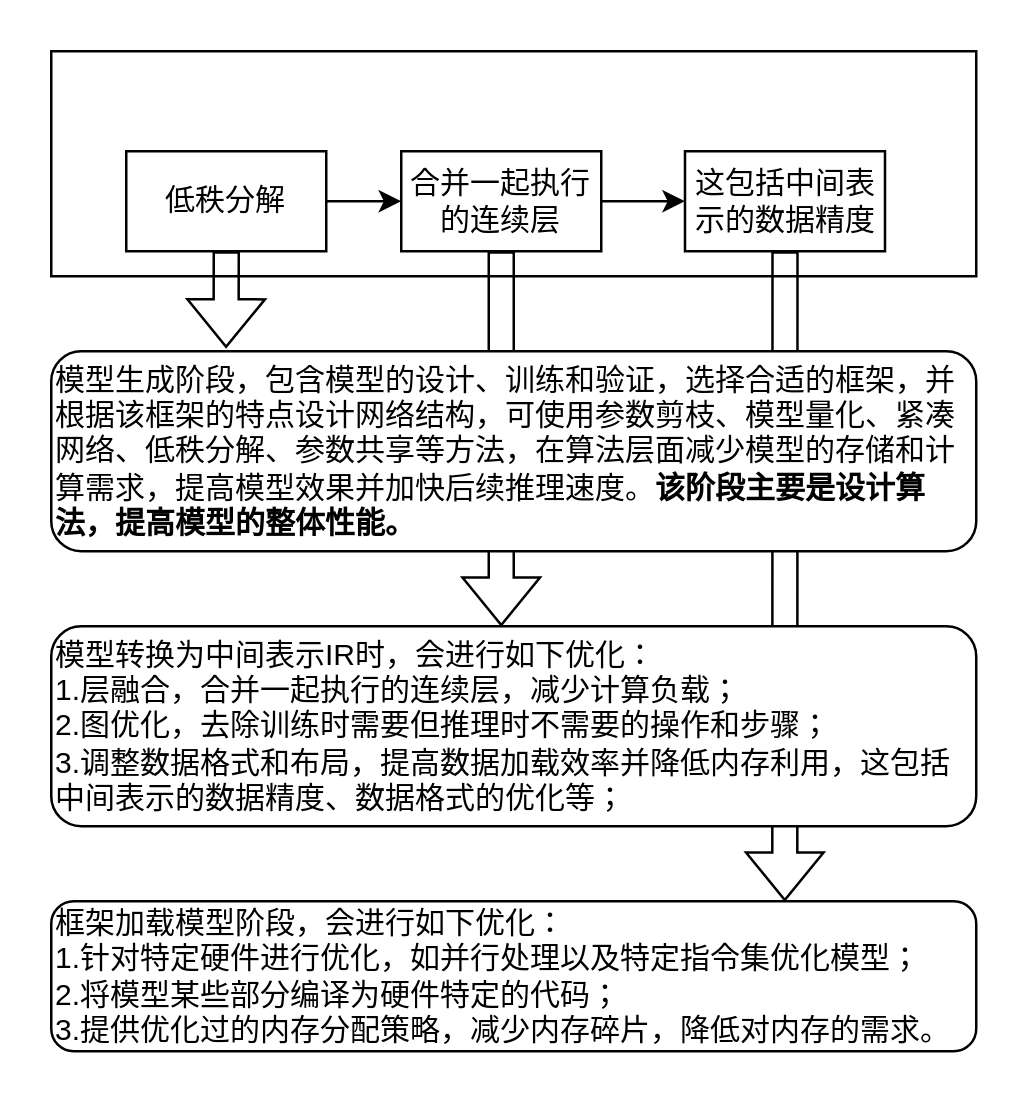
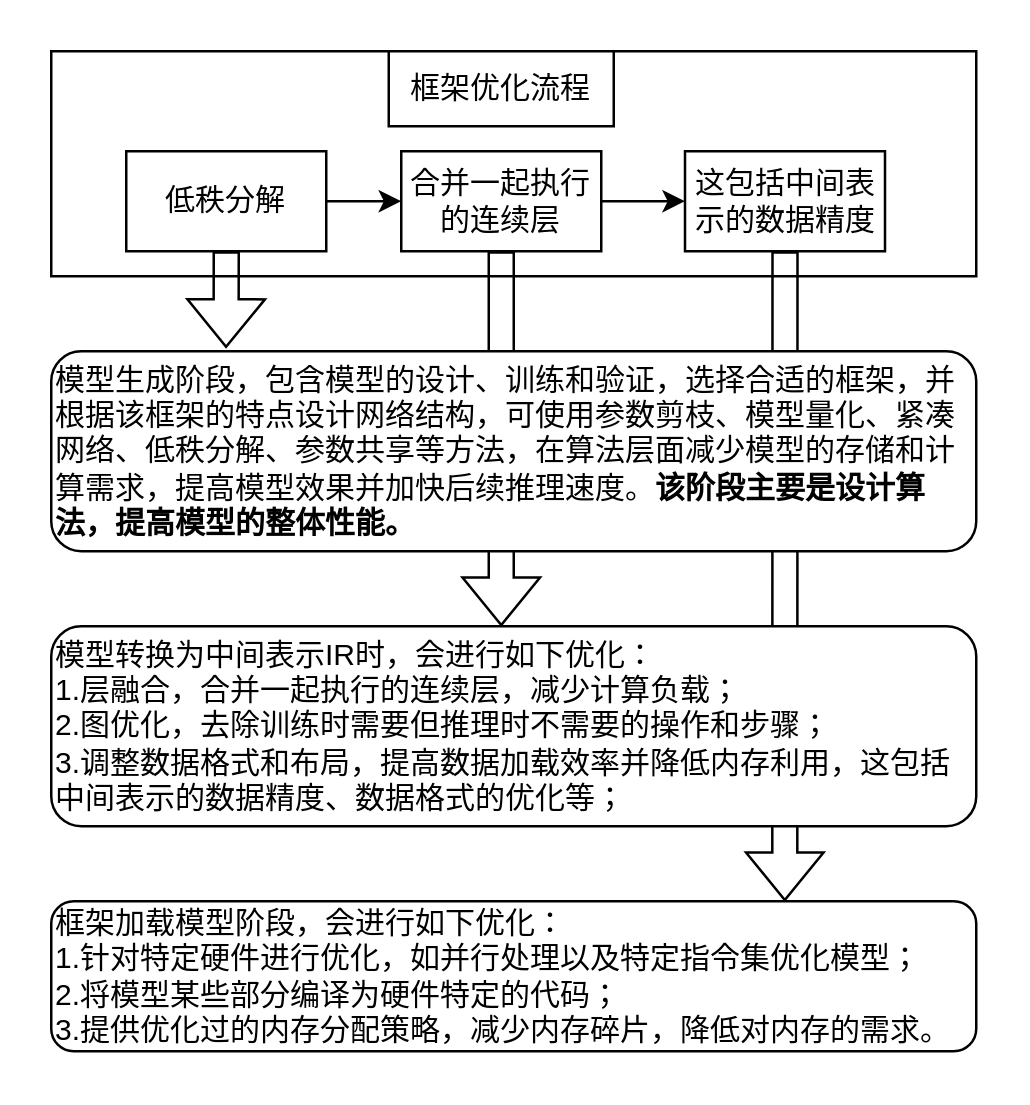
  <mxCell id="0" />
  <mxCell id="1" parent="0" />
  <mxCell id="2" value="" style="rounded=0;whiteSpace=wrap;html=1;" parent="1" vertex="1"><mxGeometry x="20" y="20" width="370" height="90" as="geometry" /></mxCell>
  <mxCell id="3" value="" style="shape=flexArrow;endArrow=classic;html=1;rounded=0;exitX=0.5;exitY=1;exitDx=0;exitDy=0;entryX=0.793;entryY=0;entryDx=0;entryDy=0;entryPerimeter=0;" parent="1" source="7" target="14" edge="1"><mxGeometry width="50" height="50" relative="1" as="geometry"><mxPoint x="210" y="110" as="sourcePoint" /><mxPoint x="314" y="350" as="targetPoint" /></mxGeometry></mxCell>
  <mxCell id="4" value="" style="shape=flexArrow;endArrow=classic;html=1;rounded=0;exitX=0.5;exitY=1;exitDx=0;exitDy=0;" parent="1" source="6" edge="1"><mxGeometry width="50" height="50" relative="1" as="geometry"><mxPoint x="100" y="110" as="sourcePoint" /><mxPoint x="200" y="250" as="targetPoint" /></mxGeometry></mxCell>
  <mxCell id="5" value="低秩分解" style="rounded=0;whiteSpace=wrap;html=1;" parent="1" vertex="1"><mxGeometry x="50" y="60" width="80" height="40" as="geometry" /></mxCell>
  <mxCell id="6" value="合并一起执行的连续层" style="rounded=0;whiteSpace=wrap;html=1;" parent="1" vertex="1"><mxGeometry x="160" y="60" width="80" height="40" as="geometry" /></mxCell>
  <mxCell id="7" value="这包括中间表示的数据精度" style="rounded=0;whiteSpace=wrap;html=1;" parent="1" vertex="1"><mxGeometry x="273.5" y="60" width="80" height="40" as="geometry" /></mxCell>
  <mxCell id="8" value="" style="endArrow=classic;html=1;rounded=0;entryX=0;entryY=0.5;entryDx=0;entryDy=0;" parent="1" target="7" edge="1"><mxGeometry width="50" height="50" relative="1" as="geometry"><mxPoint x="240" y="80" as="sourcePoint" /><mxPoint x="180" y="30" as="targetPoint" /></mxGeometry></mxCell>
  <mxCell id="9" value="" style="endArrow=classic;html=1;rounded=0;exitX=1;exitY=0.5;exitDx=0;exitDy=0;" parent="1" source="5" edge="1"><mxGeometry width="50" height="50" relative="1" as="geometry"><mxPoint x="250" y="90" as="sourcePoint" /><mxPoint x="160" y="80" as="targetPoint" /></mxGeometry></mxCell>
+ <mxCell id="10" value="框架优化流程" style="rounded=0;whiteSpace=wrap;html=1;" parent="1" vertex="1"><mxGeometry x="155" y="20" width="90" height="30" as="geometry" /></mxCell>
  <mxCell id="11" value="" style="shape=flexArrow;endArrow=classic;html=1;rounded=0;exitX=0.5;exitY=1;exitDx=0;exitDy=0;entryX=0.189;entryY=-0.016;entryDx=0;entryDy=0;entryPerimeter=0;" parent="1" source="5" target="12" edge="1"><mxGeometry width="50" height="50" relative="1" as="geometry"><mxPoint x="90" y="190" as="sourcePoint" /><mxPoint x="90" y="150" as="targetPoint" /></mxGeometry></mxCell>
  <mxCell id="12" value="模型生成阶段，包含模型的设计、训练和验证，选择合适的框架，并根据该框架的特点设计网络结构，可使用参数剪枝、模型量化、紧凑网络、低秩分解、参数共享等方法，在算法层面减少模型的存储和计算需求，提高模型效果并加快后续推理速度。&lt;b&gt;该阶段主要是设计算法，提高模型的整体性能。&lt;/b&gt;" style="rounded=1;whiteSpace=wrap;html=1;align=left;" parent="1" vertex="1"><mxGeometry x="20" y="140" width="370" height="80" as="geometry" /></mxCell>
  <mxCell id="13" value="模型转换为中间表示IR时，会进行如下优化：&lt;br&gt;1.层融合，合并一起执行的连续层，减少计算负载；&lt;br&gt;2.图优化，去除训练时需要但推理时不需要的操作和步骤；&lt;br&gt;3.调整数据格式和布局，提高数据加载效率并降低内存利用，这包括中间表示的数据精度、数据格式的优化等；" style="rounded=1;whiteSpace=wrap;html=1;align=left;" parent="1" vertex="1"><mxGeometry x="20" y="250" width="370" height="80" as="geometry" /></mxCell>
  <mxCell id="14" value="框架加载模型阶段，会进行如下优化：&lt;br&gt;1.针对特定硬件进行优化，如并行处理以及特定指令集优化模型；&lt;br&gt;2.将模型某些部分编译为硬件特定的代码；&lt;br&gt;3.提供优化过的内存分配策略，减少内存碎片，降低对内存的需求。" style="rounded=1;whiteSpace=wrap;html=1;align=left;" parent="1" vertex="1"><mxGeometry x="20" y="360" width="370" height="60" as="geometry" /></mxCell>
